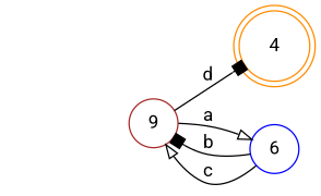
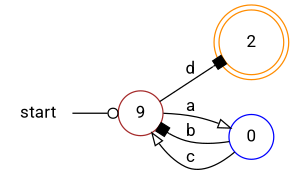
  digraph {
    fontname=Roboto
    rankdir=LR
    node [color=blue fontname=Roboto shape=circle]
    edge [arrowhead=box fontname=Roboto]
+   start [shape=none]
    n2 [color=brown label=9]
-   2 [color=darkorange shape=doublecircle label=4]
-   0 [label=6]
+   2 [color=darkorange shape=doublecircle]
+   0
+   start -> n2 [arrowhead=odot]
    n2 -> 2 [label=d]
    n2 -> 0 [arrowhead=onormal label=a]
    0 -> n2 [label=b]
    0 -> n2 [arrowhead=onormal label=c]
  }
